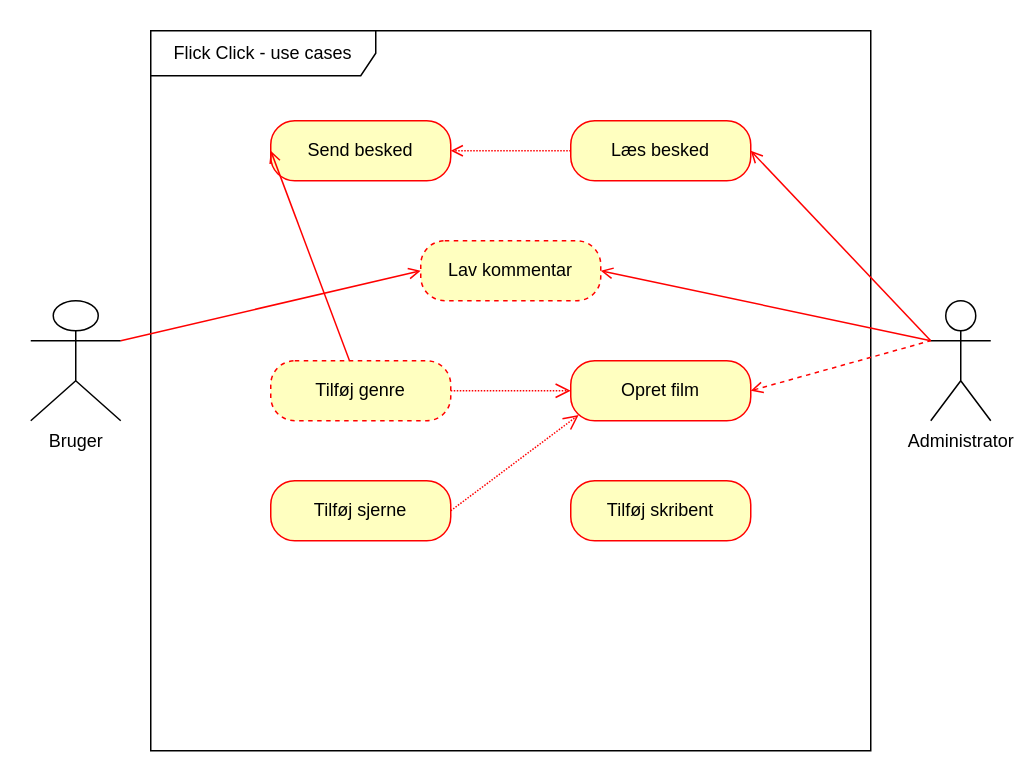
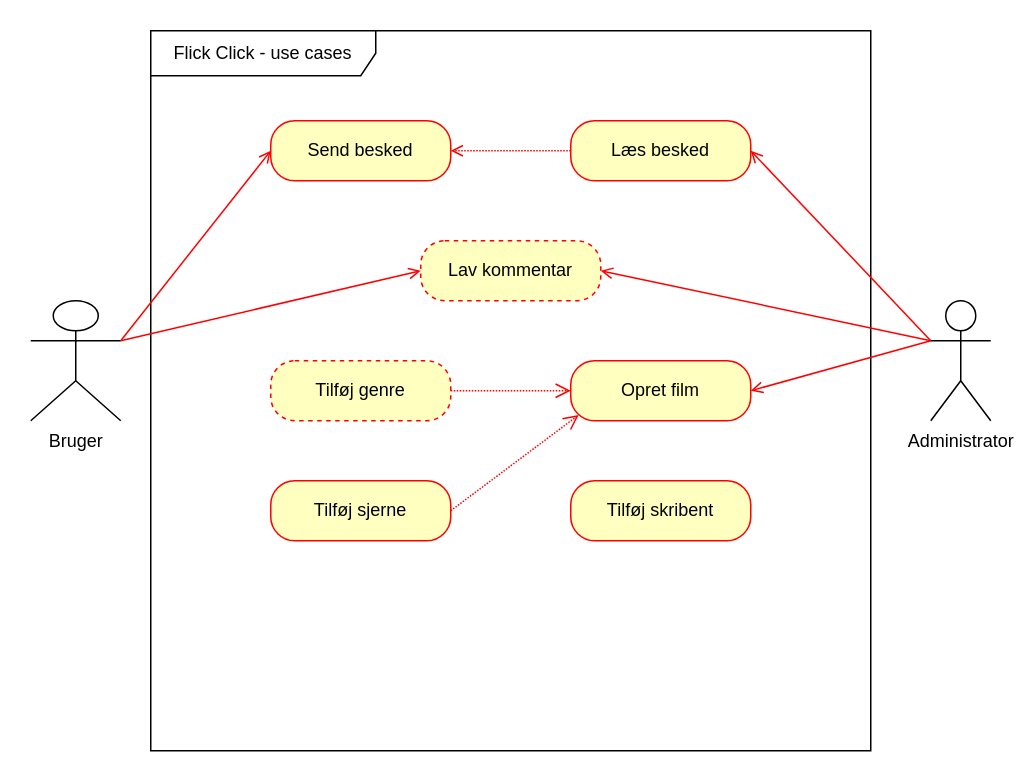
  <mxCell id="0" />
  <mxCell id="1" parent="0" />
  <mxCell id="2" value="Bruger" style="shape=umlActor;verticalLabelPosition=bottom;verticalAlign=top;html=1;outlineConnect=0;" vertex="1" parent="1"><mxGeometry x="20" y="200" width="60" height="80" as="geometry" /></mxCell>
  <mxCell id="3" value="Administrator" style="shape=umlActor;verticalLabelPosition=bottom;verticalAlign=top;html=1;outlineConnect=0;" vertex="1" parent="1"><mxGeometry x="620" y="200" width="40" height="80" as="geometry" /></mxCell>
  <mxCell id="4" value="Flick Click - use cases" style="shape=umlFrame;whiteSpace=wrap;html=1;width=150;height=30;" vertex="1" parent="1"><mxGeometry x="100" y="20" width="480" height="480" as="geometry" /></mxCell>
  <mxCell id="5" value="Send besked" style="rounded=1;whiteSpace=wrap;html=1;arcSize=40;fontColor=#000000;fillColor=#ffffc0;strokeColor=#ff0000;" vertex="1" parent="1"><mxGeometry x="180" y="80" width="120" height="40" as="geometry" /></mxCell>
- <mxCell id="6" value="" style="html=1;verticalAlign=bottom;endArrow=none;endSize=8;strokeColor=#ff0000;startArrow=open;startFill=0;endFill=0;rounded=1;exitX=0;exitY=0.5;exitDx=0;exitDy=0;" edge="1" source="5" parent="1" target="15"><mxGeometry relative="1" as="geometry"><mxPoint x="240" y="180" as="targetPoint" /></mxGeometry></mxCell>
+ <mxCell id="6" value="" style="html=1;verticalAlign=bottom;endArrow=none;endSize=8;strokeColor=#ff0000;entryX=1;entryY=0.333;entryDx=0;entryDy=0;entryPerimeter=0;startArrow=open;startFill=0;endFill=0;rounded=1;exitX=0;exitY=0.5;exitDx=0;exitDy=0;" edge="1" source="5" parent="1" target="2"><mxGeometry relative="1" as="geometry"><mxPoint x="240" y="180" as="targetPoint" /></mxGeometry></mxCell>
  <mxCell id="7" style="edgeStyle=none;rounded=1;orthogonalLoop=1;jettySize=auto;html=1;entryX=1;entryY=0.5;entryDx=0;entryDy=0;startArrow=none;startFill=0;endArrow=open;endFill=0;dashed=1;dashPattern=1 1;strokeColor=#FF0000;" edge="1" parent="1" source="8" target="5"><mxGeometry relative="1" as="geometry" /></mxCell>
  <mxCell id="8" value="Læs besked" style="rounded=1;whiteSpace=wrap;html=1;arcSize=40;fontColor=#000000;fillColor=#ffffc0;strokeColor=#ff0000;" vertex="1" parent="1"><mxGeometry x="380" y="80" width="120" height="40" as="geometry" /></mxCell>
  <mxCell id="9" value="" style="html=1;verticalAlign=bottom;endArrow=none;endSize=8;strokeColor=#ff0000;entryX=0;entryY=0.333;entryDx=0;entryDy=0;entryPerimeter=0;startArrow=open;startFill=0;endFill=0;exitX=1;exitY=0.5;exitDx=0;exitDy=0;" edge="1" source="8" parent="1" target="3"><mxGeometry relative="1" as="geometry"><mxPoint x="480" y="180" as="targetPoint" /></mxGeometry></mxCell>
  <mxCell id="10" style="edgeStyle=none;rounded=1;orthogonalLoop=1;jettySize=auto;html=1;exitX=1;exitY=0.5;exitDx=0;exitDy=0;entryX=0;entryY=0.333;entryDx=0;entryDy=0;entryPerimeter=0;startArrow=open;startFill=0;endArrow=none;endFill=0;strokeColor=#FF0000;" edge="1" parent="1" source="11" target="3"><mxGeometry relative="1" as="geometry" /></mxCell>
  <mxCell id="11" value="Lav kommentar" style="rounded=1;whiteSpace=wrap;html=1;arcSize=40;fontColor=#000000;fillColor=#ffffc0;strokeColor=#ff0000;dashed=1;" vertex="1" parent="1"><mxGeometry x="280" y="160" width="120" height="40" as="geometry" /></mxCell>
  <mxCell id="12" value="" style="html=1;verticalAlign=bottom;endArrow=none;endSize=8;strokeColor=#ff0000;entryX=1;entryY=0.333;entryDx=0;entryDy=0;entryPerimeter=0;startArrow=open;startFill=0;endFill=0;exitX=0;exitY=0.5;exitDx=0;exitDy=0;" edge="1" source="11" parent="1" target="2"><mxGeometry relative="1" as="geometry"><mxPoint x="240" y="260" as="targetPoint" /></mxGeometry></mxCell>
  <mxCell id="13" value="Opret film" style="rounded=1;whiteSpace=wrap;html=1;arcSize=40;fontColor=#000000;fillColor=#ffffc0;strokeColor=#ff0000;" vertex="1" parent="1"><mxGeometry x="380" y="240" width="120" height="40" as="geometry" /></mxCell>
- <mxCell id="14" value="" style="html=1;verticalAlign=bottom;endArrow=none;endSize=8;strokeColor=#ff0000;startArrow=open;startFill=0;endFill=0;exitX=1;exitY=0.5;exitDx=0;exitDy=0;entryX=0;entryY=0.333;entryDx=0;entryDy=0;entryPerimeter=0;dashed=1;" edge="1" source="13" parent="1" target="3"><mxGeometry relative="1" as="geometry"><mxPoint x="620" y="230" as="targetPoint" /></mxGeometry></mxCell>
+ <mxCell id="14" value="" style="html=1;verticalAlign=bottom;endArrow=none;endSize=8;strokeColor=#ff0000;startArrow=open;startFill=0;endFill=0;exitX=1;exitY=0.5;exitDx=0;exitDy=0;entryX=0;entryY=0.333;entryDx=0;entryDy=0;entryPerimeter=0;" edge="1" source="13" parent="1" target="3"><mxGeometry relative="1" as="geometry"><mxPoint x="620" y="230" as="targetPoint" /></mxGeometry></mxCell>
  <mxCell id="15" value="Tilføj genre" style="rounded=1;whiteSpace=wrap;html=1;arcSize=40;fontColor=#000000;fillColor=#ffffc0;strokeColor=#ff0000;dashed=1;" vertex="1" parent="1"><mxGeometry x="180" y="240" width="120" height="40" as="geometry" /></mxCell>
  <mxCell id="16" value="" style="edgeStyle=orthogonalEdgeStyle;html=1;verticalAlign=bottom;endArrow=open;endSize=8;entryX=0;entryY=0.5;entryDx=0;entryDy=0;dashed=1;strokeColor=#FF0000;dashPattern=1 1;" edge="1" source="15" parent="1" target="13"><mxGeometry relative="1" as="geometry"><mxPoint x="280" y="340" as="targetPoint" /></mxGeometry></mxCell>
  <mxCell id="17" value="Tilføj sjerne" style="rounded=1;whiteSpace=wrap;html=1;arcSize=40;fontColor=#000000;fillColor=#ffffc0;strokeColor=#ff0000;" vertex="1" parent="1"><mxGeometry x="180" y="320" width="120" height="40" as="geometry" /></mxCell>
  <mxCell id="18" value="" style="html=1;verticalAlign=bottom;endArrow=open;endSize=8;strokeColor=#ff0000;dashed=1;dashPattern=1 1;entryX=0.044;entryY=0.904;entryDx=0;entryDy=0;exitX=1;exitY=0.5;exitDx=0;exitDy=0;entryPerimeter=0;" edge="1" source="17" parent="1" target="13"><mxGeometry relative="1" as="geometry"><mxPoint x="280" y="420" as="targetPoint" /></mxGeometry></mxCell>
  <mxCell id="19" value="Tilføj skribent" style="rounded=1;whiteSpace=wrap;html=1;arcSize=40;fontColor=#000000;fillColor=#ffffc0;strokeColor=#ff0000;" vertex="1" parent="1"><mxGeometry x="380" y="320" width="120" height="40" as="geometry" /></mxCell>
